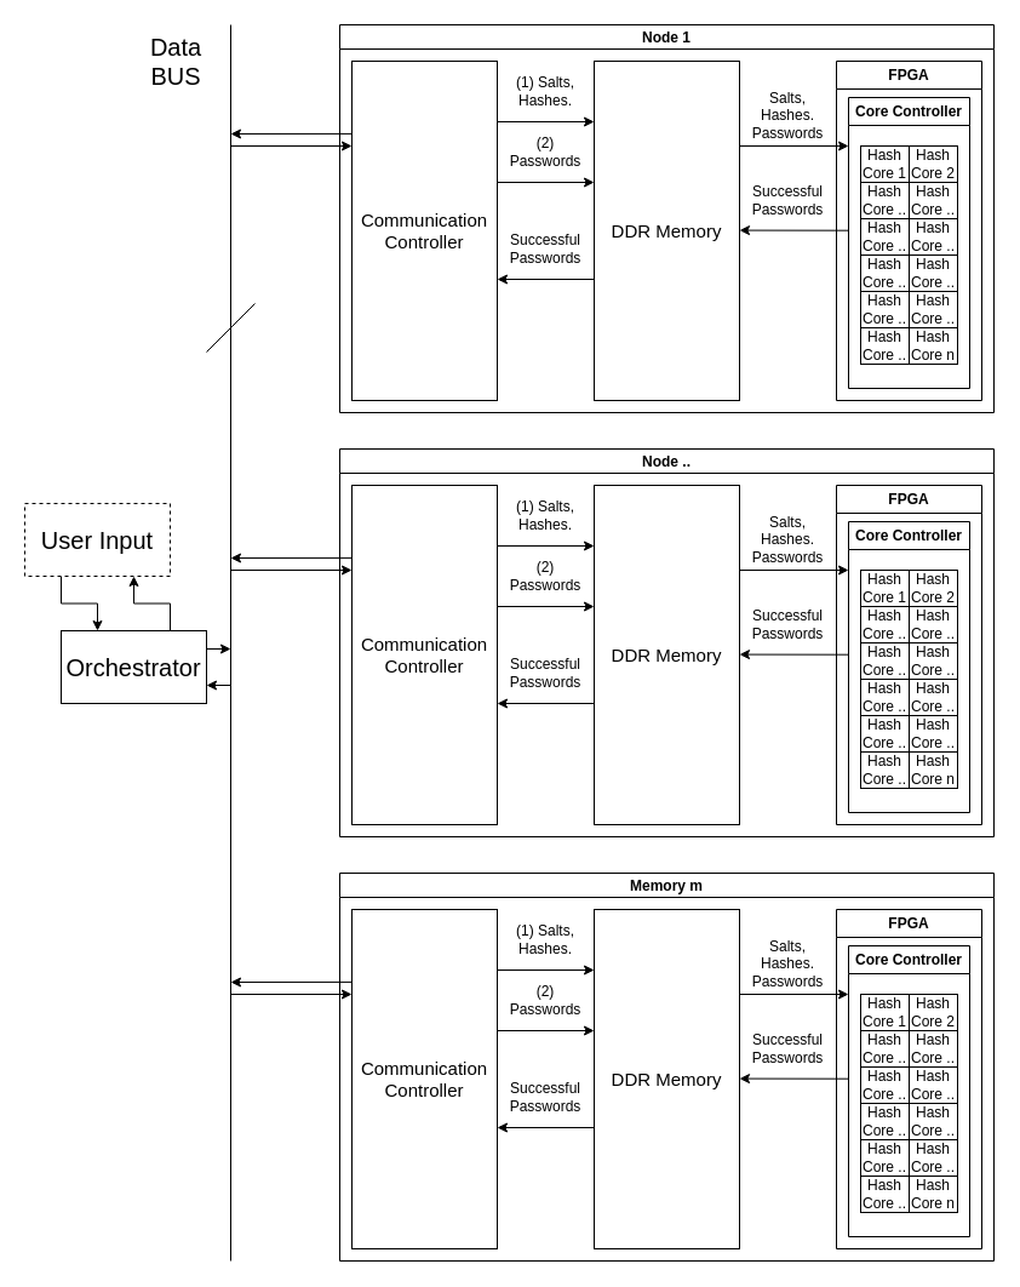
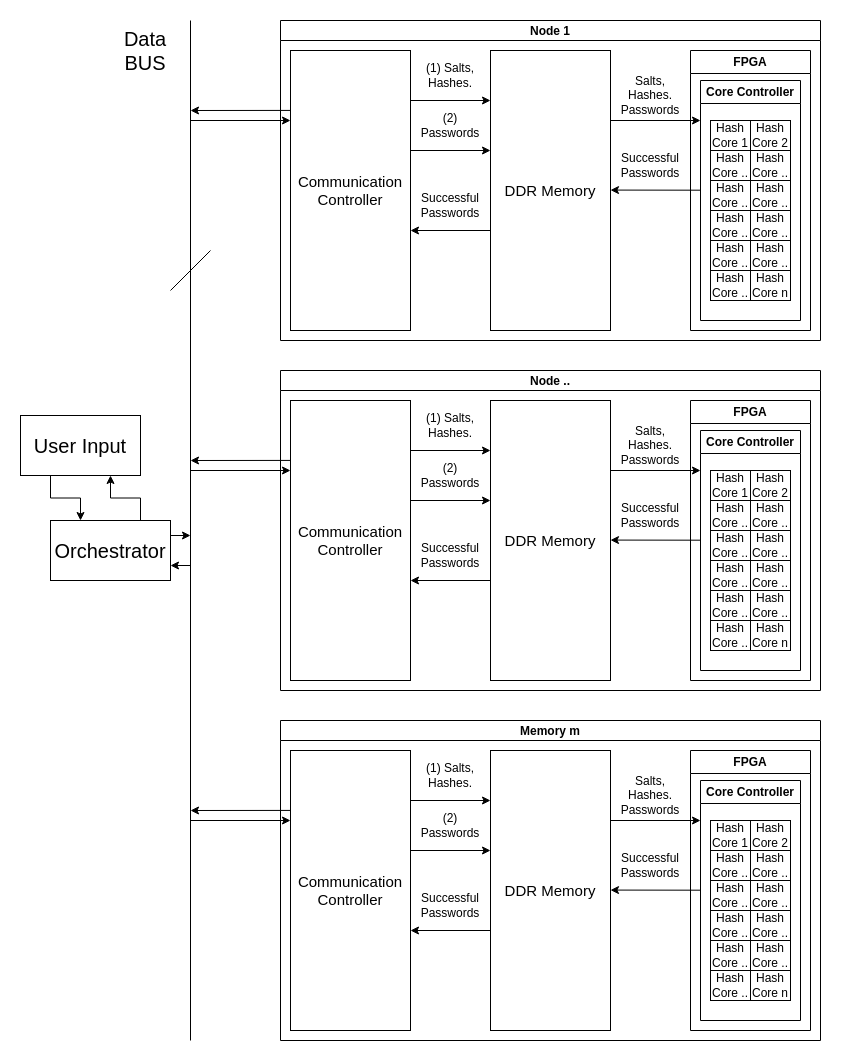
  <mxCell id="0" />
  <mxCell id="1" parent="0" />
  <mxCell id="2" value="Node 1" style="swimlane;startSize=20;horizontal=1;containerType=tree;" vertex="1" parent="1"><mxGeometry x="280" y="20" width="540" height="320" as="geometry" /></mxCell>
  <mxCell id="3" value="&lt;font style=&quot;font-size: 15px;&quot;&gt;DDR Memory&lt;/font&gt;" style="whiteSpace=wrap;html=1;treeFolding=1;treeMoving=1;newEdgeStyle={&quot;edgeStyle&quot;:&quot;elbowEdgeStyle&quot;,&quot;startArrow&quot;:&quot;none&quot;,&quot;endArrow&quot;:&quot;none&quot;};" vertex="1" parent="2"><mxGeometry x="210" y="30" width="120" height="280" as="geometry" /></mxCell>
  <mxCell id="4" value="&lt;font style=&quot;font-size: 15px;&quot;&gt;Communication Controller&lt;/font&gt;" style="whiteSpace=wrap;html=1;treeFolding=1;treeMoving=1;newEdgeStyle={&quot;edgeStyle&quot;:&quot;elbowEdgeStyle&quot;,&quot;startArrow&quot;:&quot;none&quot;,&quot;endArrow&quot;:&quot;none&quot;};" vertex="1" parent="2"><mxGeometry x="10" y="30" width="120" height="280" as="geometry" /></mxCell>
  <mxCell id="5" value="FPGA" style="swimlane;whiteSpace=wrap;html=1;" vertex="1" parent="2"><mxGeometry x="410" y="30" width="120" height="280" as="geometry" /></mxCell>
  <mxCell id="6" value="Core Controller" style="swimlane;whiteSpace=wrap;html=1;" vertex="1" parent="5"><mxGeometry x="10" y="30" width="100" height="240" as="geometry" /></mxCell>
  <mxCell id="7" value="Hash Core 1" style="rounded=0;whiteSpace=wrap;html=1;" vertex="1" parent="6"><mxGeometry x="10" y="40" width="40" height="30" as="geometry" /></mxCell>
  <mxCell id="8" value="Hash Core 2" style="rounded=0;whiteSpace=wrap;html=1;" vertex="1" parent="6"><mxGeometry x="50" y="40" width="40" height="30" as="geometry" /></mxCell>
  <mxCell id="9" value="Hash Core .." style="rounded=0;whiteSpace=wrap;html=1;" vertex="1" parent="6"><mxGeometry x="10" y="70" width="40" height="30" as="geometry" /></mxCell>
  <mxCell id="10" value="Hash Core .." style="rounded=0;whiteSpace=wrap;html=1;" vertex="1" parent="6"><mxGeometry x="50" y="70" width="40" height="30" as="geometry" /></mxCell>
  <mxCell id="11" value="Hash Core .." style="rounded=0;whiteSpace=wrap;html=1;" vertex="1" parent="6"><mxGeometry x="10" y="100" width="40" height="30" as="geometry" /></mxCell>
  <mxCell id="12" value="Hash Core .." style="rounded=0;whiteSpace=wrap;html=1;" vertex="1" parent="6"><mxGeometry x="50" y="100" width="40" height="30" as="geometry" /></mxCell>
  <mxCell id="13" value="Hash Core .." style="rounded=0;whiteSpace=wrap;html=1;" vertex="1" parent="6"><mxGeometry x="10" y="130" width="40" height="30" as="geometry" /></mxCell>
  <mxCell id="14" value="Hash Core .." style="rounded=0;whiteSpace=wrap;html=1;" vertex="1" parent="6"><mxGeometry x="50" y="130" width="40" height="30" as="geometry" /></mxCell>
  <mxCell id="15" value="Hash Core .." style="rounded=0;whiteSpace=wrap;html=1;" vertex="1" parent="6"><mxGeometry x="10" y="160" width="40" height="30" as="geometry" /></mxCell>
  <mxCell id="16" value="Hash Core .." style="rounded=0;whiteSpace=wrap;html=1;" vertex="1" parent="6"><mxGeometry x="50" y="160" width="40" height="30" as="geometry" /></mxCell>
  <mxCell id="17" value="Hash Core .." style="rounded=0;whiteSpace=wrap;html=1;" vertex="1" parent="6"><mxGeometry x="10" y="190" width="40" height="30" as="geometry" /></mxCell>
  <mxCell id="18" value="Hash Core n" style="rounded=0;whiteSpace=wrap;html=1;" vertex="1" parent="6"><mxGeometry x="50" y="190" width="40" height="30" as="geometry" /></mxCell>
  <mxCell id="19" value="" style="endArrow=classic;html=1;rounded=0;exitX=1;exitY=0.25;exitDx=0;exitDy=0;" edge="1" parent="2" source="3"><mxGeometry width="50" height="50" relative="1" as="geometry"><mxPoint x="360" y="130" as="sourcePoint" /><mxPoint x="420" y="100" as="targetPoint" /></mxGeometry></mxCell>
  <mxCell id="20" value="" style="endArrow=classic;html=1;rounded=0;entryX=1;entryY=0.321;entryDx=0;entryDy=0;exitX=0;exitY=0.25;exitDx=0;exitDy=0;entryPerimeter=0;" edge="1" parent="2"><mxGeometry width="50" height="50" relative="1" as="geometry"><mxPoint x="420" y="169.7" as="sourcePoint" /><mxPoint x="330" y="169.58" as="targetPoint" /></mxGeometry></mxCell>
  <mxCell id="21" value="Salts, Hashes. Passwords" style="text;html=1;strokeColor=none;fillColor=none;align=center;verticalAlign=middle;whiteSpace=wrap;rounded=0;" vertex="1" parent="2"><mxGeometry x="340" y="60" width="60" height="30" as="geometry" /></mxCell>
  <mxCell id="22" value="Successful Passwords" style="text;html=1;strokeColor=none;fillColor=none;align=center;verticalAlign=middle;whiteSpace=wrap;rounded=0;" vertex="1" parent="2"><mxGeometry x="340" y="130" width="60" height="30" as="geometry" /></mxCell>
  <mxCell id="23" value="" style="endArrow=classic;html=1;rounded=0;exitX=1;exitY=0.25;exitDx=0;exitDy=0;entryX=0;entryY=0.25;entryDx=0;entryDy=0;" edge="1" parent="2"><mxGeometry width="50" height="50" relative="1" as="geometry"><mxPoint x="130" y="80" as="sourcePoint" /><mxPoint x="210" y="80" as="targetPoint" /></mxGeometry></mxCell>
  <mxCell id="24" value="" style="endArrow=classic;html=1;rounded=0;exitX=0;exitY=0.5;exitDx=0;exitDy=0;entryX=1;entryY=0.5;entryDx=0;entryDy=0;" edge="1" parent="2"><mxGeometry width="50" height="50" relative="1" as="geometry"><mxPoint x="210" y="210" as="sourcePoint" /><mxPoint x="130" y="210" as="targetPoint" /></mxGeometry></mxCell>
  <mxCell id="25" value="&lt;div&gt;(1) Salts, &lt;br&gt;&lt;/div&gt;&lt;div&gt;Hashes.&lt;br&gt;&lt;/div&gt;" style="text;html=1;strokeColor=none;fillColor=none;align=center;verticalAlign=middle;whiteSpace=wrap;rounded=0;" vertex="1" parent="2"><mxGeometry x="140" y="40" width="60" height="30" as="geometry" /></mxCell>
  <mxCell id="26" value="Successful Passwords" style="text;html=1;strokeColor=none;fillColor=none;align=center;verticalAlign=middle;whiteSpace=wrap;rounded=0;" vertex="1" parent="2"><mxGeometry x="140" y="170" width="60" height="30" as="geometry" /></mxCell>
  <mxCell id="27" value="" style="endArrow=classic;html=1;rounded=0;exitX=1;exitY=0.25;exitDx=0;exitDy=0;entryX=0;entryY=0.25;entryDx=0;entryDy=0;" edge="1" parent="2"><mxGeometry width="50" height="50" relative="1" as="geometry"><mxPoint x="130" y="130" as="sourcePoint" /><mxPoint x="210" y="130" as="targetPoint" /></mxGeometry></mxCell>
  <mxCell id="28" value="(2) Passwords " style="text;html=1;strokeColor=none;fillColor=none;align=center;verticalAlign=middle;whiteSpace=wrap;rounded=0;" vertex="1" parent="2"><mxGeometry x="140" y="90" width="60" height="30" as="geometry" /></mxCell>
  <mxCell id="29" value="Node .." style="swimlane;startSize=20;horizontal=1;containerType=tree;" vertex="1" parent="1"><mxGeometry x="280" y="370" width="540" height="320" as="geometry" /></mxCell>
  <mxCell id="30" value="&lt;font style=&quot;font-size: 15px;&quot;&gt;DDR Memory&lt;/font&gt;" style="whiteSpace=wrap;html=1;treeFolding=1;treeMoving=1;newEdgeStyle={&quot;edgeStyle&quot;:&quot;elbowEdgeStyle&quot;,&quot;startArrow&quot;:&quot;none&quot;,&quot;endArrow&quot;:&quot;none&quot;};" vertex="1" parent="29"><mxGeometry x="210" y="30" width="120" height="280" as="geometry" /></mxCell>
  <mxCell id="31" value="&lt;font style=&quot;font-size: 15px;&quot;&gt;Communication Controller&lt;/font&gt;" style="whiteSpace=wrap;html=1;treeFolding=1;treeMoving=1;newEdgeStyle={&quot;edgeStyle&quot;:&quot;elbowEdgeStyle&quot;,&quot;startArrow&quot;:&quot;none&quot;,&quot;endArrow&quot;:&quot;none&quot;};" vertex="1" parent="29"><mxGeometry x="10" y="30" width="120" height="280" as="geometry" /></mxCell>
  <mxCell id="32" value="FPGA" style="swimlane;whiteSpace=wrap;html=1;" vertex="1" parent="29"><mxGeometry x="410" y="30" width="120" height="280" as="geometry" /></mxCell>
  <mxCell id="33" value="Core Controller" style="swimlane;whiteSpace=wrap;html=1;" vertex="1" parent="32"><mxGeometry x="10" y="30" width="100" height="240" as="geometry" /></mxCell>
  <mxCell id="34" value="Hash Core 1" style="rounded=0;whiteSpace=wrap;html=1;" vertex="1" parent="33"><mxGeometry x="10" y="40" width="40" height="30" as="geometry" /></mxCell>
  <mxCell id="35" value="Hash Core 2" style="rounded=0;whiteSpace=wrap;html=1;" vertex="1" parent="33"><mxGeometry x="50" y="40" width="40" height="30" as="geometry" /></mxCell>
  <mxCell id="36" value="Hash Core .." style="rounded=0;whiteSpace=wrap;html=1;" vertex="1" parent="33"><mxGeometry x="10" y="70" width="40" height="30" as="geometry" /></mxCell>
  <mxCell id="37" value="Hash Core .." style="rounded=0;whiteSpace=wrap;html=1;" vertex="1" parent="33"><mxGeometry x="50" y="70" width="40" height="30" as="geometry" /></mxCell>
  <mxCell id="38" value="Hash Core .." style="rounded=0;whiteSpace=wrap;html=1;" vertex="1" parent="33"><mxGeometry x="10" y="100" width="40" height="30" as="geometry" /></mxCell>
  <mxCell id="39" value="Hash Core .." style="rounded=0;whiteSpace=wrap;html=1;" vertex="1" parent="33"><mxGeometry x="50" y="100" width="40" height="30" as="geometry" /></mxCell>
  <mxCell id="40" value="Hash Core .." style="rounded=0;whiteSpace=wrap;html=1;" vertex="1" parent="33"><mxGeometry x="10" y="130" width="40" height="30" as="geometry" /></mxCell>
  <mxCell id="41" value="Hash Core .." style="rounded=0;whiteSpace=wrap;html=1;" vertex="1" parent="33"><mxGeometry x="50" y="130" width="40" height="30" as="geometry" /></mxCell>
  <mxCell id="42" value="Hash Core .." style="rounded=0;whiteSpace=wrap;html=1;" vertex="1" parent="33"><mxGeometry x="10" y="160" width="40" height="30" as="geometry" /></mxCell>
  <mxCell id="43" value="Hash Core .." style="rounded=0;whiteSpace=wrap;html=1;" vertex="1" parent="33"><mxGeometry x="50" y="160" width="40" height="30" as="geometry" /></mxCell>
  <mxCell id="44" value="Hash Core .." style="rounded=0;whiteSpace=wrap;html=1;" vertex="1" parent="33"><mxGeometry x="10" y="190" width="40" height="30" as="geometry" /></mxCell>
  <mxCell id="45" value="Hash Core n" style="rounded=0;whiteSpace=wrap;html=1;" vertex="1" parent="33"><mxGeometry x="50" y="190" width="40" height="30" as="geometry" /></mxCell>
  <mxCell id="46" value="" style="endArrow=classic;html=1;rounded=0;exitX=1;exitY=0.25;exitDx=0;exitDy=0;" edge="1" parent="29" source="30"><mxGeometry width="50" height="50" relative="1" as="geometry"><mxPoint x="360" y="130" as="sourcePoint" /><mxPoint x="420" y="100" as="targetPoint" /></mxGeometry></mxCell>
  <mxCell id="47" value="" style="endArrow=classic;html=1;rounded=0;entryX=1;entryY=0.321;entryDx=0;entryDy=0;exitX=0;exitY=0.25;exitDx=0;exitDy=0;entryPerimeter=0;" edge="1" parent="29"><mxGeometry width="50" height="50" relative="1" as="geometry"><mxPoint x="420" y="169.7" as="sourcePoint" /><mxPoint x="330" y="169.58" as="targetPoint" /></mxGeometry></mxCell>
  <mxCell id="48" value="Salts, Hashes. Passwords" style="text;html=1;strokeColor=none;fillColor=none;align=center;verticalAlign=middle;whiteSpace=wrap;rounded=0;" vertex="1" parent="29"><mxGeometry x="340" y="60" width="60" height="30" as="geometry" /></mxCell>
  <mxCell id="49" value="Successful Passwords" style="text;html=1;strokeColor=none;fillColor=none;align=center;verticalAlign=middle;whiteSpace=wrap;rounded=0;" vertex="1" parent="29"><mxGeometry x="340" y="130" width="60" height="30" as="geometry" /></mxCell>
  <mxCell id="50" value="" style="endArrow=classic;html=1;rounded=0;exitX=1;exitY=0.25;exitDx=0;exitDy=0;entryX=0;entryY=0.25;entryDx=0;entryDy=0;" edge="1" parent="29"><mxGeometry width="50" height="50" relative="1" as="geometry"><mxPoint x="130" y="80" as="sourcePoint" /><mxPoint x="210" y="80" as="targetPoint" /></mxGeometry></mxCell>
  <mxCell id="51" value="" style="endArrow=classic;html=1;rounded=0;exitX=0;exitY=0.5;exitDx=0;exitDy=0;entryX=1;entryY=0.5;entryDx=0;entryDy=0;" edge="1" parent="29"><mxGeometry width="50" height="50" relative="1" as="geometry"><mxPoint x="210" y="210" as="sourcePoint" /><mxPoint x="130" y="210" as="targetPoint" /></mxGeometry></mxCell>
  <mxCell id="52" value="&lt;div&gt;(1) Salts, &lt;br&gt;&lt;/div&gt;&lt;div&gt;Hashes.&lt;br&gt;&lt;/div&gt;" style="text;html=1;strokeColor=none;fillColor=none;align=center;verticalAlign=middle;whiteSpace=wrap;rounded=0;" vertex="1" parent="29"><mxGeometry x="140" y="40" width="60" height="30" as="geometry" /></mxCell>
  <mxCell id="53" value="Successful Passwords" style="text;html=1;strokeColor=none;fillColor=none;align=center;verticalAlign=middle;whiteSpace=wrap;rounded=0;" vertex="1" parent="29"><mxGeometry x="140" y="170" width="60" height="30" as="geometry" /></mxCell>
  <mxCell id="54" value="" style="endArrow=classic;html=1;rounded=0;exitX=1;exitY=0.25;exitDx=0;exitDy=0;entryX=0;entryY=0.25;entryDx=0;entryDy=0;" edge="1" parent="29"><mxGeometry width="50" height="50" relative="1" as="geometry"><mxPoint x="130" y="130" as="sourcePoint" /><mxPoint x="210" y="130" as="targetPoint" /></mxGeometry></mxCell>
  <mxCell id="55" value="(2) Passwords " style="text;html=1;strokeColor=none;fillColor=none;align=center;verticalAlign=middle;whiteSpace=wrap;rounded=0;" vertex="1" parent="29"><mxGeometry x="140" y="90" width="60" height="30" as="geometry" /></mxCell>
  <mxCell id="56" value="Memory m" style="swimlane;startSize=20;horizontal=1;containerType=tree;" vertex="1" parent="1"><mxGeometry x="280" y="720" width="540" height="320" as="geometry" /></mxCell>
  <mxCell id="57" value="&lt;font style=&quot;font-size: 15px;&quot;&gt;DDR Memory&lt;/font&gt;" style="whiteSpace=wrap;html=1;treeFolding=1;treeMoving=1;newEdgeStyle={&quot;edgeStyle&quot;:&quot;elbowEdgeStyle&quot;,&quot;startArrow&quot;:&quot;none&quot;,&quot;endArrow&quot;:&quot;none&quot;};" vertex="1" parent="56"><mxGeometry x="210" y="30" width="120" height="280" as="geometry" /></mxCell>
  <mxCell id="58" value="&lt;font style=&quot;font-size: 15px;&quot;&gt;Communication Controller&lt;/font&gt;" style="whiteSpace=wrap;html=1;treeFolding=1;treeMoving=1;newEdgeStyle={&quot;edgeStyle&quot;:&quot;elbowEdgeStyle&quot;,&quot;startArrow&quot;:&quot;none&quot;,&quot;endArrow&quot;:&quot;none&quot;};" vertex="1" parent="56"><mxGeometry x="10" y="30" width="120" height="280" as="geometry" /></mxCell>
  <mxCell id="59" value="FPGA" style="swimlane;whiteSpace=wrap;html=1;" vertex="1" parent="56"><mxGeometry x="410" y="30" width="120" height="280" as="geometry" /></mxCell>
  <mxCell id="60" value="Core Controller" style="swimlane;whiteSpace=wrap;html=1;" vertex="1" parent="59"><mxGeometry x="10" y="30" width="100" height="240" as="geometry" /></mxCell>
  <mxCell id="61" value="Hash Core 1" style="rounded=0;whiteSpace=wrap;html=1;" vertex="1" parent="60"><mxGeometry x="10" y="40" width="40" height="30" as="geometry" /></mxCell>
  <mxCell id="62" value="Hash Core 2" style="rounded=0;whiteSpace=wrap;html=1;" vertex="1" parent="60"><mxGeometry x="50" y="40" width="40" height="30" as="geometry" /></mxCell>
  <mxCell id="63" value="Hash Core .." style="rounded=0;whiteSpace=wrap;html=1;" vertex="1" parent="60"><mxGeometry x="10" y="70" width="40" height="30" as="geometry" /></mxCell>
  <mxCell id="64" value="Hash Core .." style="rounded=0;whiteSpace=wrap;html=1;" vertex="1" parent="60"><mxGeometry x="50" y="70" width="40" height="30" as="geometry" /></mxCell>
  <mxCell id="65" value="Hash Core .." style="rounded=0;whiteSpace=wrap;html=1;" vertex="1" parent="60"><mxGeometry x="10" y="100" width="40" height="30" as="geometry" /></mxCell>
  <mxCell id="66" value="Hash Core .." style="rounded=0;whiteSpace=wrap;html=1;" vertex="1" parent="60"><mxGeometry x="50" y="100" width="40" height="30" as="geometry" /></mxCell>
  <mxCell id="67" value="Hash Core .." style="rounded=0;whiteSpace=wrap;html=1;" vertex="1" parent="60"><mxGeometry x="10" y="130" width="40" height="30" as="geometry" /></mxCell>
  <mxCell id="68" value="Hash Core .." style="rounded=0;whiteSpace=wrap;html=1;" vertex="1" parent="60"><mxGeometry x="50" y="130" width="40" height="30" as="geometry" /></mxCell>
  <mxCell id="69" value="Hash Core .." style="rounded=0;whiteSpace=wrap;html=1;" vertex="1" parent="60"><mxGeometry x="10" y="160" width="40" height="30" as="geometry" /></mxCell>
  <mxCell id="70" value="Hash Core .." style="rounded=0;whiteSpace=wrap;html=1;" vertex="1" parent="60"><mxGeometry x="50" y="160" width="40" height="30" as="geometry" /></mxCell>
  <mxCell id="71" value="Hash Core .." style="rounded=0;whiteSpace=wrap;html=1;" vertex="1" parent="60"><mxGeometry x="10" y="190" width="40" height="30" as="geometry" /></mxCell>
  <mxCell id="72" value="Hash Core n" style="rounded=0;whiteSpace=wrap;html=1;" vertex="1" parent="60"><mxGeometry x="50" y="190" width="40" height="30" as="geometry" /></mxCell>
  <mxCell id="73" value="" style="endArrow=classic;html=1;rounded=0;exitX=1;exitY=0.25;exitDx=0;exitDy=0;" edge="1" parent="56" source="57"><mxGeometry width="50" height="50" relative="1" as="geometry"><mxPoint x="360" y="130" as="sourcePoint" /><mxPoint x="420" y="100" as="targetPoint" /></mxGeometry></mxCell>
  <mxCell id="74" value="" style="endArrow=classic;html=1;rounded=0;entryX=1;entryY=0.321;entryDx=0;entryDy=0;exitX=0;exitY=0.25;exitDx=0;exitDy=0;entryPerimeter=0;" edge="1" parent="56"><mxGeometry width="50" height="50" relative="1" as="geometry"><mxPoint x="420" y="169.7" as="sourcePoint" /><mxPoint x="330" y="169.58" as="targetPoint" /></mxGeometry></mxCell>
  <mxCell id="75" value="Salts, Hashes. Passwords" style="text;html=1;strokeColor=none;fillColor=none;align=center;verticalAlign=middle;whiteSpace=wrap;rounded=0;" vertex="1" parent="56"><mxGeometry x="340" y="60" width="60" height="30" as="geometry" /></mxCell>
  <mxCell id="76" value="Successful Passwords" style="text;html=1;strokeColor=none;fillColor=none;align=center;verticalAlign=middle;whiteSpace=wrap;rounded=0;" vertex="1" parent="56"><mxGeometry x="340" y="130" width="60" height="30" as="geometry" /></mxCell>
  <mxCell id="77" value="" style="endArrow=classic;html=1;rounded=0;exitX=1;exitY=0.25;exitDx=0;exitDy=0;entryX=0;entryY=0.25;entryDx=0;entryDy=0;" edge="1" parent="56"><mxGeometry width="50" height="50" relative="1" as="geometry"><mxPoint x="130" y="80" as="sourcePoint" /><mxPoint x="210" y="80" as="targetPoint" /></mxGeometry></mxCell>
  <mxCell id="78" value="" style="endArrow=classic;html=1;rounded=0;exitX=0;exitY=0.5;exitDx=0;exitDy=0;entryX=1;entryY=0.5;entryDx=0;entryDy=0;" edge="1" parent="56"><mxGeometry width="50" height="50" relative="1" as="geometry"><mxPoint x="210" y="210" as="sourcePoint" /><mxPoint x="130" y="210" as="targetPoint" /></mxGeometry></mxCell>
  <mxCell id="79" value="&lt;div&gt;(1) Salts, &lt;br&gt;&lt;/div&gt;&lt;div&gt;Hashes.&lt;br&gt;&lt;/div&gt;" style="text;html=1;strokeColor=none;fillColor=none;align=center;verticalAlign=middle;whiteSpace=wrap;rounded=0;" vertex="1" parent="56"><mxGeometry x="140" y="40" width="60" height="30" as="geometry" /></mxCell>
  <mxCell id="80" value="Successful Passwords" style="text;html=1;strokeColor=none;fillColor=none;align=center;verticalAlign=middle;whiteSpace=wrap;rounded=0;" vertex="1" parent="56"><mxGeometry x="140" y="170" width="60" height="30" as="geometry" /></mxCell>
  <mxCell id="81" value="" style="endArrow=classic;html=1;rounded=0;exitX=1;exitY=0.25;exitDx=0;exitDy=0;entryX=0;entryY=0.25;entryDx=0;entryDy=0;" edge="1" parent="56"><mxGeometry width="50" height="50" relative="1" as="geometry"><mxPoint x="130" y="130" as="sourcePoint" /><mxPoint x="210" y="130" as="targetPoint" /></mxGeometry></mxCell>
  <mxCell id="82" value="(2) Passwords " style="text;html=1;strokeColor=none;fillColor=none;align=center;verticalAlign=middle;whiteSpace=wrap;rounded=0;" vertex="1" parent="56"><mxGeometry x="140" y="90" width="60" height="30" as="geometry" /></mxCell>
  <mxCell id="83" style="edgeStyle=orthogonalEdgeStyle;rounded=0;orthogonalLoop=1;jettySize=auto;html=1;exitX=0.75;exitY=0;exitDx=0;exitDy=0;entryX=0.75;entryY=1;entryDx=0;entryDy=0;" edge="1" parent="1" source="84" target="96"><mxGeometry relative="1" as="geometry" /></mxCell>
  <mxCell id="84" value="&lt;font style=&quot;font-size: 20px;&quot;&gt;Orchestrator&lt;/font&gt;" style="rounded=0;whiteSpace=wrap;html=1;" vertex="1" parent="1"><mxGeometry x="50" y="520" width="120" height="60" as="geometry" /></mxCell>
  <mxCell id="85" value="" style="endArrow=none;html=1;rounded=0;" edge="1" parent="1"><mxGeometry relative="1" as="geometry"><mxPoint x="190" y="20" as="sourcePoint" /><mxPoint x="190" y="1040" as="targetPoint" /></mxGeometry></mxCell>
  <mxCell id="86" value="&lt;font style=&quot;font-size: 20px;&quot;&gt;Data BUS&lt;br&gt;&lt;/font&gt;" style="text;html=1;strokeColor=none;fillColor=none;align=center;verticalAlign=middle;whiteSpace=wrap;rounded=0;" vertex="1" parent="1"><mxGeometry x="110" y="20" width="70" height="60" as="geometry" /></mxCell>
  <mxCell id="87" value="" style="endArrow=classic;html=1;rounded=0;exitX=1;exitY=0.25;exitDx=0;exitDy=0;" edge="1" parent="1" source="84"><mxGeometry width="50" height="50" relative="1" as="geometry"><mxPoint x="150" y="550" as="sourcePoint" /><mxPoint x="190" y="535" as="targetPoint" /></mxGeometry></mxCell>
  <mxCell id="88" value="" style="endArrow=classic;html=1;rounded=0;entryX=1;entryY=0.75;entryDx=0;entryDy=0;" edge="1" parent="1" target="84"><mxGeometry width="50" height="50" relative="1" as="geometry"><mxPoint x="190" y="565" as="sourcePoint" /><mxPoint x="150" y="590" as="targetPoint" /></mxGeometry></mxCell>
  <mxCell id="89" value="" style="endArrow=classic;html=1;rounded=0;entryX=0;entryY=0.25;entryDx=0;entryDy=0;" edge="1" parent="1" target="31"><mxGeometry width="50" height="50" relative="1" as="geometry"><mxPoint x="190" y="470" as="sourcePoint" /><mxPoint x="260" y="420" as="targetPoint" /></mxGeometry></mxCell>
  <mxCell id="90" value="" style="endArrow=classic;html=1;rounded=0;exitX=0;exitY=0.214;exitDx=0;exitDy=0;exitPerimeter=0;" edge="1" parent="1" source="31"><mxGeometry width="50" height="50" relative="1" as="geometry"><mxPoint x="230" y="460" as="sourcePoint" /><mxPoint x="190" y="460" as="targetPoint" /></mxGeometry></mxCell>
  <mxCell id="91" value="" style="endArrow=classic;html=1;rounded=0;entryX=0;entryY=0.25;entryDx=0;entryDy=0;" edge="1" parent="1" target="58"><mxGeometry width="50" height="50" relative="1" as="geometry"><mxPoint x="190" y="820" as="sourcePoint" /><mxPoint x="290" y="780" as="targetPoint" /></mxGeometry></mxCell>
  <mxCell id="92" value="" style="endArrow=classic;html=1;rounded=0;exitX=0;exitY=0.214;exitDx=0;exitDy=0;exitPerimeter=0;" edge="1" parent="1" source="58"><mxGeometry width="50" height="50" relative="1" as="geometry"><mxPoint x="220" y="830" as="sourcePoint" /><mxPoint x="190" y="810" as="targetPoint" /></mxGeometry></mxCell>
  <mxCell id="93" value="" style="endArrow=classic;html=1;rounded=0;entryX=0;entryY=0.25;entryDx=0;entryDy=0;" edge="1" parent="1" target="4"><mxGeometry width="50" height="50" relative="1" as="geometry"><mxPoint x="190" y="120" as="sourcePoint" /><mxPoint x="260" y="110" as="targetPoint" /></mxGeometry></mxCell>
  <mxCell id="94" value="" style="endArrow=classic;html=1;rounded=0;exitX=0;exitY=0.214;exitDx=0;exitDy=0;exitPerimeter=0;" edge="1" parent="1" source="4"><mxGeometry width="50" height="50" relative="1" as="geometry"><mxPoint x="240" y="140" as="sourcePoint" /><mxPoint x="190" y="110" as="targetPoint" /></mxGeometry></mxCell>
  <mxCell id="95" style="edgeStyle=orthogonalEdgeStyle;rounded=0;orthogonalLoop=1;jettySize=auto;html=1;exitX=0.25;exitY=1;exitDx=0;exitDy=0;entryX=0.25;entryY=0;entryDx=0;entryDy=0;" edge="1" parent="1" source="96" target="84"><mxGeometry relative="1" as="geometry" /></mxCell>
- <mxCell id="96" value="&lt;font style=&quot;font-size: 20px;&quot;&gt;User Input&lt;br&gt;&lt;/font&gt;" style="rounded=0;whiteSpace=wrap;html=1;dashed=1;" vertex="1" parent="1"><mxGeometry x="20" y="415" width="120" height="60" as="geometry" /></mxCell>
+ <mxCell id="96" value="&lt;font style=&quot;font-size: 20px;&quot;&gt;User Input&lt;br&gt;&lt;/font&gt;" style="rounded=0;whiteSpace=wrap;html=1;" vertex="1" parent="1"><mxGeometry x="20" y="415" width="120" height="60" as="geometry" /></mxCell>
  <mxCell id="97" value="" style="endArrow=none;html=1;rounded=0;" edge="1" parent="1"><mxGeometry relative="1" as="geometry"><mxPoint x="170" y="290" as="sourcePoint" /><mxPoint x="210" y="250" as="targetPoint" /></mxGeometry></mxCell>
